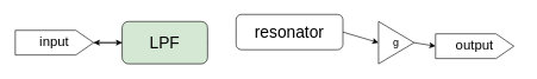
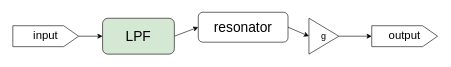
  <mxCell id="0" />
  <mxCell id="1" parent="0" />
  <mxCell id="2" value="" style="endArrow=classic;html=1;rounded=0;exitX=1;exitY=0.5;exitDx=0;exitDy=0;entryX=0;entryY=0.5;entryDx=0;entryDy=0;" edge="1" parent="1" target="4"><mxGeometry width="50" height="50" relative="1" as="geometry"><mxPoint x="130" y="60" as="sourcePoint" /><mxPoint x="184" y="60" as="targetPoint" /></mxGeometry></mxCell>
- <mxCell id="3" value="" style="endArrow=classic;html=1;rounded=0;exitX=1;exitY=0.5;exitDx=0;exitDy=0;" edge="1" parent="1" source="4" target="8"><mxGeometry width="50" height="50" relative="1" as="geometry"><mxPoint x="344" y="60" as="sourcePoint" /><mxPoint x="260" y="130" as="targetPoint" /></mxGeometry></mxCell>
+ <mxCell id="3" value="" style="endArrow=classic;html=1;rounded=0;exitX=1;exitY=0.5;exitDx=0;exitDy=0;entryX=0;entryY=0.5;entryDx=0;entryDy=0;" edge="1" parent="1" source="4" target="5"><mxGeometry width="50" height="50" relative="1" as="geometry"><mxPoint x="344" y="60" as="sourcePoint" /><mxPoint x="260" y="130" as="targetPoint" /></mxGeometry></mxCell>
  <mxCell id="4" value="&lt;font style=&quot;font-size: 23px;&quot;&gt;LPF&lt;/font&gt;" style="rounded=1;whiteSpace=wrap;html=1;fillColor=#d5e8d4;" vertex="1" parent="1"><mxGeometry x="170" y="30" width="120" height="60" as="geometry" /></mxCell>
  <mxCell id="5" value="&lt;span style=&quot;font-size: 23px;&quot;&gt;resonator&lt;/span&gt;" style="rounded=1;whiteSpace=wrap;html=1;" vertex="1" parent="1"><mxGeometry x="330" y="20" width="150" height="50" as="geometry" /></mxCell>
- <mxCell id="6" value="&lt;font style=&quot;font-size: 15px;&quot;&gt;g&lt;/font&gt;" style="triangle;whiteSpace=wrap;html=1;" vertex="1" parent="1"><mxGeometry x="530" y="30" width="50" height="60" as="geometry" /></mxCell>
+ <mxCell id="6" value="&lt;font style=&quot;font-size: 15px;&quot;&gt;g&lt;/font&gt;" style="triangle;whiteSpace=wrap;html=1;" vertex="1" parent="1"><mxGeometry x="515" y="30" width="50" height="60" as="geometry" /></mxCell>
  <mxCell id="7" value="" style="endArrow=classic;html=1;rounded=0;exitX=1;exitY=0.5;exitDx=0;exitDy=0;entryX=0;entryY=0.5;entryDx=0;entryDy=0;" edge="1" parent="1" source="5" target="6"><mxGeometry width="50" height="50" relative="1" as="geometry"><mxPoint x="360" y="120" as="sourcePoint" /><mxPoint x="410" y="70" as="targetPoint" /></mxGeometry></mxCell>
  <mxCell id="8" value="&lt;font style=&quot;font-size: 19px;&quot;&gt;input&lt;/font&gt;" style="html=1;shape=mxgraph.infographic.ribbonSimple;notch1=0;notch2=25;align=center;verticalAlign=middle;fontSize=14;fontStyle=0;fillColor=#FFFFFF;whiteSpace=wrap;" vertex="1" parent="1"><mxGeometry x="20" y="42.5" width="110" height="35" as="geometry" /></mxCell>
- <mxCell id="9" value="&lt;font style=&quot;font-size: 19px;&quot;&gt;output&lt;/font&gt;" style="html=1;shape=mxgraph.infographic.ribbonSimple;notch1=0;notch2=25;align=center;verticalAlign=middle;fontSize=14;fontStyle=0;fillColor=#FFFFFF;whiteSpace=wrap;" vertex="1" parent="1"><mxGeometry x="610" y="47.5" width="110" height="35" as="geometry" /></mxCell>
+ <mxCell id="9" value="&lt;font style=&quot;font-size: 19px;&quot;&gt;output&lt;/font&gt;" style="html=1;shape=mxgraph.infographic.ribbonSimple;notch1=0;notch2=25;align=center;verticalAlign=middle;fontSize=14;fontStyle=0;fillColor=#FFFFFF;whiteSpace=wrap;" vertex="1" parent="1"><mxGeometry x="620" y="42.5" width="110" height="35" as="geometry" /></mxCell>
  <mxCell id="10" value="" style="endArrow=classic;html=1;rounded=0;exitX=1;exitY=0.5;exitDx=0;exitDy=0;entryX=0;entryY=0;entryDx=0;entryDy=17.5;entryPerimeter=0;" edge="1" parent="1" source="6" target="9"><mxGeometry width="50" height="50" relative="1" as="geometry"><mxPoint x="530" y="100" as="sourcePoint" /><mxPoint x="580" y="50" as="targetPoint" /></mxGeometry></mxCell>
